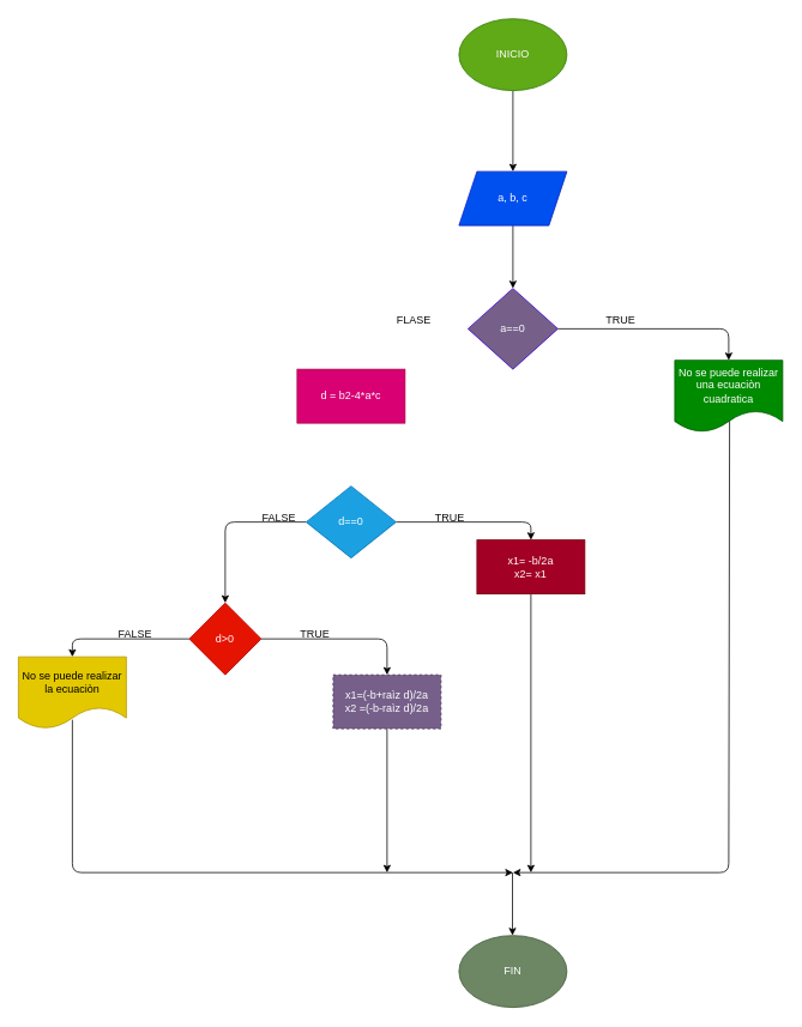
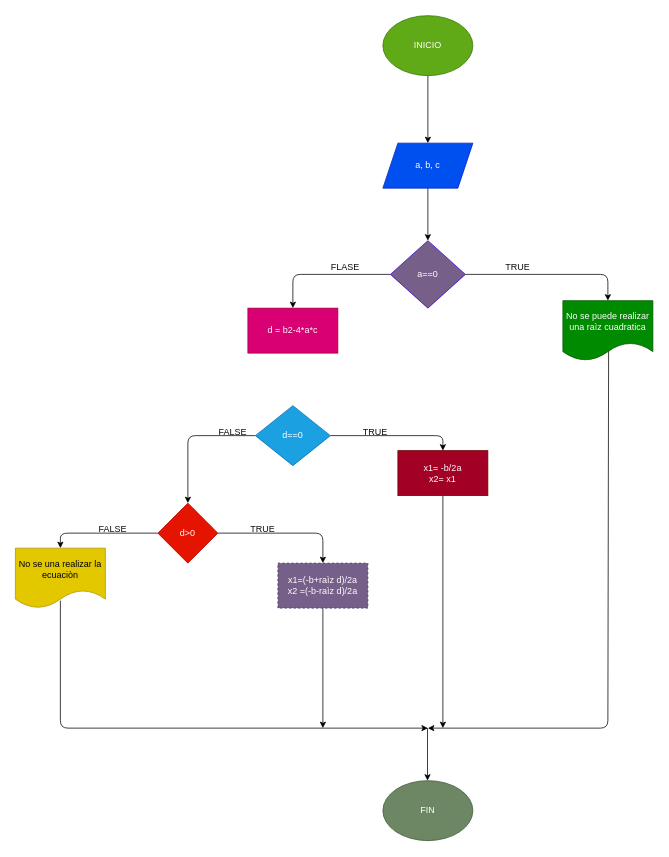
  <mxCell id="0" />
  <mxCell id="1" parent="0" />
  <mxCell id="2" value="" style="edgeStyle=none;html=1;fontColor=#0d0c0c;" edge="1" parent="1" source="3" target="5"><mxGeometry relative="1" as="geometry" /></mxCell>
  <mxCell id="3" value="INICIO" style="ellipse;whiteSpace=wrap;html=1;fillColor=#60a917;strokeColor=#2D7600;fontColor=#ffffff;" vertex="1" parent="1"><mxGeometry x="510" y="20" width="120" height="80" as="geometry" /></mxCell>
  <mxCell id="4" value="" style="edgeStyle=none;html=1;fontColor=#0d0c0c;" edge="1" parent="1" source="5" target="8"><mxGeometry relative="1" as="geometry" /></mxCell>
  <mxCell id="5" value="a, b, c" style="shape=parallelogram;perimeter=parallelogramPerimeter;whiteSpace=wrap;html=1;fixedSize=1;fillColor=#0050ef;strokeColor=#001DBC;fontColor=#ffffff;" vertex="1" parent="1"><mxGeometry x="510" y="190" width="120" height="60" as="geometry" /></mxCell>
  <mxCell id="6" value="" style="edgeStyle=none;html=1;fontColor=#0d0c0c;" edge="1" parent="1" source="8" target="10"><mxGeometry relative="1" as="geometry"><Array as="points"><mxPoint x="810" y="365" /></Array></mxGeometry></mxCell>
+ <mxCell id="7" value="" style="edgeStyle=none;html=1;fontColor=#0d0c0c;" edge="1" parent="1" source="8" target="11"><mxGeometry relative="1" as="geometry"><Array as="points"><mxPoint x="390" y="365" /></Array></mxGeometry></mxCell>
  <mxCell id="8" value="a==0" style="rhombus;whiteSpace=wrap;html=1;fillColor=#76608a;strokeColor=#3700CC;fontColor=#ffffff;" vertex="1" parent="1"><mxGeometry x="520" y="320" width="100" height="90" as="geometry" /></mxCell>
  <mxCell id="9" value="" style="edgeStyle=none;html=1;exitX=0.508;exitY=0.838;exitDx=0;exitDy=0;exitPerimeter=0;fontColor=#0d0c0c;" edge="1" parent="1" source="10"><mxGeometry relative="1" as="geometry"><mxPoint x="570" y="970" as="targetPoint" /><Array as="points"><mxPoint x="810" y="970" /></Array></mxGeometry></mxCell>
- <mxCell id="10" value="No se puede realizar una ecuaciòn cuadratica" style="shape=document;whiteSpace=wrap;html=1;boundedLbl=1;fillColor=#008a00;strokeColor=#005700;fontColor=#ffffff;" vertex="1" parent="1"><mxGeometry x="750" y="400" width="120" height="80" as="geometry" /></mxCell>
+ <mxCell id="10" value="No se puede realizar una raìz cuadratica" style="shape=document;whiteSpace=wrap;html=1;boundedLbl=1;fillColor=#008a00;strokeColor=#005700;fontColor=#ffffff;" vertex="1" parent="1"><mxGeometry x="750" y="400" width="120" height="80" as="geometry" /></mxCell>
  <mxCell id="11" value="d = b2-4*a*c" style="whiteSpace=wrap;html=1;fillColor=#d80073;strokeColor=#A50040;fontColor=#ffffff;" vertex="1" parent="1"><mxGeometry x="330" y="410" width="120" height="60" as="geometry" /></mxCell>
  <mxCell id="12" value="" style="edgeStyle=none;html=1;fontColor=#0d0c0c;" edge="1" parent="1" source="14" target="16"><mxGeometry relative="1" as="geometry"><Array as="points"><mxPoint x="590" y="580" /></Array></mxGeometry></mxCell>
  <mxCell id="13" value="" style="edgeStyle=none;html=1;fontColor=#0d0c0c;" edge="1" parent="1" source="14" target="19"><mxGeometry relative="1" as="geometry"><Array as="points"><mxPoint x="250" y="580" /></Array></mxGeometry></mxCell>
  <mxCell id="14" value="d==0" style="rhombus;whiteSpace=wrap;html=1;fillColor=#1ba1e2;strokeColor=#006EAF;fontColor=#ffffff;" vertex="1" parent="1"><mxGeometry x="340" y="540" width="100" height="80" as="geometry" /></mxCell>
  <mxCell id="15" value="" style="edgeStyle=none;html=1;fontColor=#0d0c0c;" edge="1" parent="1" source="16"><mxGeometry relative="1" as="geometry"><mxPoint x="590" y="970" as="targetPoint" /></mxGeometry></mxCell>
  <mxCell id="16" value="x1= -b/2a&lt;br&gt;x2= x1" style="whiteSpace=wrap;html=1;fillColor=#a20025;strokeColor=#6F0000;fontColor=#ffffff;" vertex="1" parent="1"><mxGeometry x="530" y="600" width="120" height="60" as="geometry" /></mxCell>
  <mxCell id="17" value="" style="edgeStyle=none;html=1;fontColor=#0d0c0c;" edge="1" parent="1" source="19" target="21"><mxGeometry relative="1" as="geometry"><Array as="points"><mxPoint x="430" y="710" /></Array></mxGeometry></mxCell>
  <mxCell id="18" value="" style="edgeStyle=none;html=1;fontColor=#0d0c0c;" edge="1" parent="1" source="19" target="23"><mxGeometry relative="1" as="geometry"><Array as="points"><mxPoint x="80" y="710" /></Array></mxGeometry></mxCell>
  <mxCell id="19" value="d&amp;gt;0" style="rhombus;whiteSpace=wrap;html=1;fillColor=#e51400;strokeColor=#B20000;fontColor=#ffffff;" vertex="1" parent="1"><mxGeometry x="210" y="670" width="80" height="80" as="geometry" /></mxCell>
  <mxCell id="20" value="" style="edgeStyle=none;html=1;fontColor=#0d0c0c;" edge="1" parent="1" source="21"><mxGeometry relative="1" as="geometry"><mxPoint x="430" y="970" as="targetPoint" /></mxGeometry></mxCell>
  <mxCell id="21" value="x1=(-b+raìz d)/2a&lt;br&gt;x2 =(-b-raìz d)/2a" style="whiteSpace=wrap;html=1;fillColor=#76608a;strokeColor=#432D57;fontColor=#ffffff;dashed=1;" vertex="1" parent="1"><mxGeometry x="370" y="750" width="120" height="60" as="geometry" /></mxCell>
  <mxCell id="22" value="" style="edgeStyle=none;html=1;exitX=0.5;exitY=0.875;exitDx=0;exitDy=0;exitPerimeter=0;fontColor=#0d0c0c;" edge="1" parent="1" source="23"><mxGeometry relative="1" as="geometry"><mxPoint x="570" y="970" as="targetPoint" /><Array as="points"><mxPoint x="80" y="970" /></Array></mxGeometry></mxCell>
- <mxCell id="23" value="No se puede realizar la ecuaciòn" style="shape=document;whiteSpace=wrap;html=1;boundedLbl=1;fillColor=#e3c800;strokeColor=#B09500;fontColor=#000000;" vertex="1" parent="1"><mxGeometry x="20" y="730" width="120" height="80" as="geometry" /></mxCell>
+ <mxCell id="23" value="No se una realizar la ecuaciòn" style="shape=document;whiteSpace=wrap;html=1;boundedLbl=1;fillColor=#e3c800;strokeColor=#B09500;fontColor=#000000;" vertex="1" parent="1"><mxGeometry x="20" y="730" width="120" height="80" as="geometry" /></mxCell>
  <mxCell id="24" value="" style="endArrow=classic;html=1;fontColor=#0d0c0c;" edge="1" parent="1"><mxGeometry width="50" height="50" relative="1" as="geometry"><mxPoint x="569.5" y="970" as="sourcePoint" /><mxPoint x="569.5" y="1040" as="targetPoint" /></mxGeometry></mxCell>
  <mxCell id="25" value="FIN" style="ellipse;whiteSpace=wrap;html=1;fillColor=#6d8764;strokeColor=#3A5431;fontColor=#ffffff;" vertex="1" parent="1"><mxGeometry x="510" y="1040" width="120" height="80" as="geometry" /></mxCell>
  <mxCell id="26" value="TRUE" style="text;html=1;strokeColor=none;fillColor=none;align=center;verticalAlign=middle;whiteSpace=wrap;rounded=0;fontColor=#0d0c0c;" vertex="1" parent="1"><mxGeometry x="660" y="340" width="60" height="30" as="geometry" /></mxCell>
  <mxCell id="27" value="TRUE" style="text;html=1;strokeColor=none;fillColor=none;align=center;verticalAlign=middle;whiteSpace=wrap;rounded=0;fontColor=#0d0c0c;" vertex="1" parent="1"><mxGeometry x="320" y="690" width="60" height="30" as="geometry" /></mxCell>
  <mxCell id="28" value="TRUE" style="text;html=1;strokeColor=none;fillColor=none;align=center;verticalAlign=middle;whiteSpace=wrap;rounded=0;fontColor=#0d0c0c;" vertex="1" parent="1"><mxGeometry x="470" y="560" width="60" height="30" as="geometry" /></mxCell>
  <mxCell id="29" value="FLASE" style="text;html=1;strokeColor=none;fillColor=none;align=center;verticalAlign=middle;whiteSpace=wrap;rounded=0;fontColor=#0d0c0c;" vertex="1" parent="1"><mxGeometry x="430" y="340" width="60" height="30" as="geometry" /></mxCell>
  <mxCell id="30" value="FALSE" style="text;html=1;strokeColor=none;fillColor=none;align=center;verticalAlign=middle;whiteSpace=wrap;rounded=0;fontColor=#0d0c0c;" vertex="1" parent="1"><mxGeometry x="280" y="560" width="60" height="30" as="geometry" /></mxCell>
  <mxCell id="31" value="FALSE" style="text;html=1;strokeColor=none;fillColor=none;align=center;verticalAlign=middle;whiteSpace=wrap;rounded=0;fontColor=#0d0c0c;" vertex="1" parent="1"><mxGeometry x="120" y="690" width="60" height="30" as="geometry" /></mxCell>
